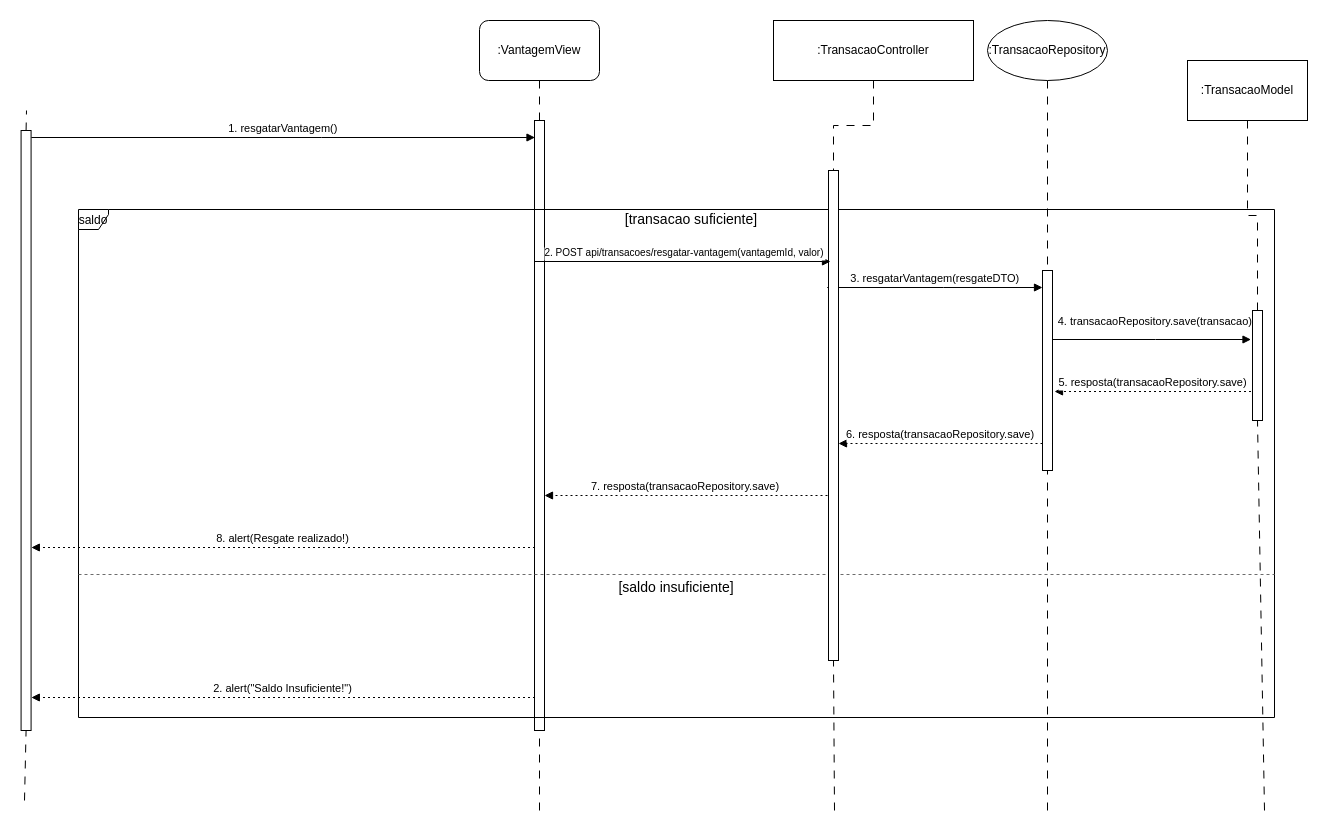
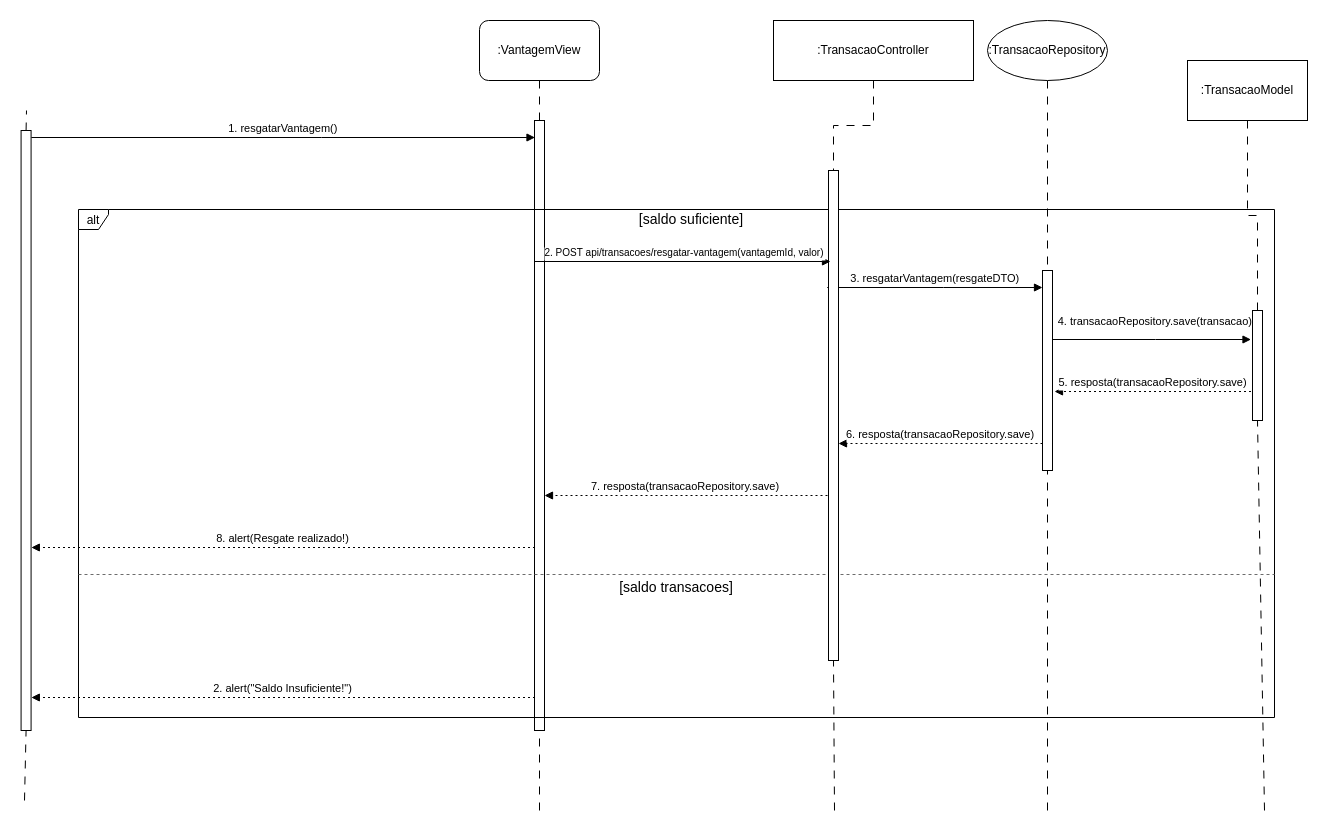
  <mxCell id="0" />
  <mxCell id="1" parent="0" />
  <mxCell id="2" value="1. resgatarVantagem()" style="verticalAlign=bottom;edgeStyle=elbowEdgeStyle;elbow=vertical;curved=0;rounded=0;endArrow=block;" edge="1" parent="1"><mxGeometry relative="1" as="geometry"><Array as="points"><mxPoint x="321" y="137" /></Array><mxPoint x="30.824" y="137" as="sourcePoint" /><mxPoint x="534.5" y="137" as="targetPoint" /></mxGeometry></mxCell>
  <mxCell id="3" value="3. resgatarVantagem(resgateDTO)" style="verticalAlign=bottom;edgeStyle=elbowEdgeStyle;elbow=vertical;curved=0;rounded=0;endArrow=block;" edge="1" parent="1"><mxGeometry relative="1" as="geometry"><Array as="points"><mxPoint x="943" y="287" /></Array><mxPoint x="826.75" y="287" as="sourcePoint" /><mxPoint x="1042" y="287" as="targetPoint" /></mxGeometry></mxCell>
  <mxCell id="4" value="4. transacaoRepository.save(transacao)" style="verticalAlign=bottom;edgeStyle=elbowEdgeStyle;elbow=horizontal;curved=0;rounded=0;endArrow=block;" edge="1" parent="1"><mxGeometry x="0.085" y="9" relative="1" as="geometry"><Array as="points"><mxPoint x="1155" y="339" /></Array><mxPoint x="1041.824" y="339" as="sourcePoint" /><mxPoint x="1250.5" y="339" as="targetPoint" /><mxPoint as="offset" /></mxGeometry></mxCell>
  <mxCell id="5" value="5. resposta(transacaoRepository.save)" style="verticalAlign=bottom;edgeStyle=elbowEdgeStyle;elbow=vertical;curved=0;rounded=0;dashed=1;dashPattern=2 3;endArrow=block;entryX=1.2;entryY=0.605;entryDx=0;entryDy=0;entryPerimeter=0;" edge="1" parent="1" target="21"><mxGeometry relative="1" as="geometry"><Array as="points"><mxPoint x="1158" y="391" /></Array><mxPoint x="1084" y="390" as="targetPoint" /><mxPoint x="1250.5" y="391" as="sourcePoint" /></mxGeometry></mxCell>
  <mxCell id="6" value="6. resposta(transacaoRepository.save)" style="verticalAlign=bottom;edgeStyle=elbowEdgeStyle;elbow=vertical;curved=0;rounded=0;dashed=1;dashPattern=2 3;endArrow=block;" edge="1" parent="1" target="18"><mxGeometry relative="1" as="geometry"><Array as="points"><mxPoint x="946" y="443" /></Array><mxPoint x="1042" y="443" as="sourcePoint" /><mxPoint x="864" y="443" as="targetPoint" /></mxGeometry></mxCell>
  <mxCell id="7" value="7. resposta(transacaoRepository.save)" style="verticalAlign=bottom;edgeStyle=elbowEdgeStyle;elbow=vertical;curved=0;rounded=0;dashed=1;dashPattern=2 3;endArrow=block;" edge="1" parent="1" target="12"><mxGeometry relative="1" as="geometry"><Array as="points"><mxPoint x="693" y="495" /></Array><mxPoint x="827" y="495" as="sourcePoint" /><mxPoint x="534.591" y="495" as="targetPoint" /></mxGeometry></mxCell>
  <mxCell id="8" value="8. alert(Resgate realizado!)" style="verticalAlign=bottom;edgeStyle=elbowEdgeStyle;elbow=vertical;curved=0;rounded=0;dashed=1;dashPattern=2 3;endArrow=block;" edge="1" parent="1"><mxGeometry relative="1" as="geometry"><Array as="points"><mxPoint x="324" y="547" /></Array><mxPoint x="534.5" y="547" as="sourcePoint" /><mxPoint x="30.824" y="547" as="targetPoint" /></mxGeometry></mxCell>
  <mxCell id="9" value="2. alert(&quot;Saldo Insuficiente!&quot;)" style="verticalAlign=bottom;edgeStyle=elbowEdgeStyle;elbow=vertical;curved=0;rounded=0;dashed=1;dashPattern=2 3;endArrow=block;" edge="1" parent="1"><mxGeometry relative="1" as="geometry"><Array as="points"><mxPoint x="324" y="697" /></Array><mxPoint x="534.5" y="697" as="sourcePoint" /><mxPoint x="30.824" y="697" as="targetPoint" /></mxGeometry></mxCell>
  <mxCell id="10" style="edgeStyle=orthogonalEdgeStyle;rounded=0;orthogonalLoop=1;jettySize=auto;html=1;endArrow=none;startFill=0;entryX=0.5;entryY=0;entryDx=0;entryDy=0;dashed=1;dashPattern=8 8;" edge="1" parent="1" source="11" target="12"><mxGeometry relative="1" as="geometry"><mxPoint x="534" y="120" as="targetPoint" /></mxGeometry></mxCell>
  <mxCell id="11" value=":VantagemView" style="whiteSpace=wrap;html=1;rounded=1;" vertex="1" parent="1"><mxGeometry x="479" y="20" width="120" height="60" as="geometry" /></mxCell>
  <mxCell id="12" value="" style="rounded=0;whiteSpace=wrap;html=1;" vertex="1" parent="1"><mxGeometry x="534" y="120" width="10" height="610" as="geometry" /></mxCell>
- <mxCell id="13" value="saldo" style="shape=umlFrame;pointerEvents=0;dropTarget=0;strokeColor=#000000;height=20;width=30" vertex="1" parent="1"><mxGeometry x="78" y="209" width="1196" height="508" as="geometry" /></mxCell>
- <mxCell id="14" value="[transacao suficiente]" style="text;strokeColor=none;fillColor=none;align=center;verticalAlign=middle;whiteSpace=wrap;fontSize=14;" vertex="1" parent="13"><mxGeometry x="30.304" width="1165.696" height="20" as="geometry" /></mxCell>
- <mxCell id="15" value="[saldo insuficiente]" style="shape=line;dashed=1;whiteSpace=wrap;verticalAlign=top;labelPosition=center;verticalLabelPosition=middle;align=center;strokeColor=light-dark(#6C6C6C,#535353);fontSize=14;" vertex="1" parent="13"><mxGeometry y="363" width="1196" height="4" as="geometry" /></mxCell>
+ <mxCell id="13" value="alt" style="shape=umlFrame;pointerEvents=0;dropTarget=0;strokeColor=#000000;height=20;width=30" vertex="1" parent="1"><mxGeometry x="78" y="209" width="1196" height="508" as="geometry" /></mxCell>
+ <mxCell id="14" value="[saldo suficiente]" style="text;strokeColor=none;fillColor=none;align=center;verticalAlign=middle;whiteSpace=wrap;fontSize=14;" vertex="1" parent="13"><mxGeometry x="30.304" width="1165.696" height="20" as="geometry" /></mxCell>
+ <mxCell id="15" value="[saldo transacoes]" style="shape=line;dashed=1;whiteSpace=wrap;verticalAlign=top;labelPosition=center;verticalLabelPosition=middle;align=center;strokeColor=light-dark(#6C6C6C,#535353);fontSize=14;" vertex="1" parent="13"><mxGeometry y="363" width="1196" height="4" as="geometry" /></mxCell>
  <mxCell id="16" style="edgeStyle=orthogonalEdgeStyle;rounded=0;orthogonalLoop=1;jettySize=auto;html=1;endArrow=none;startFill=0;dashed=1;dashPattern=8 8;" edge="1" parent="1" source="17" target="18"><mxGeometry relative="1" as="geometry"><mxPoint x="834" y="170" as="targetPoint" /></mxGeometry></mxCell>
  <mxCell id="17" value=":TransacaoController" style="rounded=0;whiteSpace=wrap;html=1;" vertex="1" parent="1"><mxGeometry x="773" y="20" width="200" height="60" as="geometry" /></mxCell>
  <mxCell id="18" value="" style="rounded=0;whiteSpace=wrap;html=1;" vertex="1" parent="1"><mxGeometry x="828" y="170" width="10" height="490" as="geometry" /></mxCell>
  <mxCell id="19" style="edgeStyle=orthogonalEdgeStyle;rounded=0;orthogonalLoop=1;jettySize=auto;html=1;endArrow=none;startFill=0;dashed=1;dashPattern=8 8;" edge="1" parent="1" source="20" target="21"><mxGeometry relative="1" as="geometry"><mxPoint x="1054" y="140" as="targetPoint" /></mxGeometry></mxCell>
  <mxCell id="20" value=":TransacaoRepository" style="ellipse;whiteSpace=wrap;html=1;" vertex="1" parent="1"><mxGeometry x="987" y="20" width="120" height="60" as="geometry" /></mxCell>
  <mxCell id="21" value="" style="rounded=0;whiteSpace=wrap;html=1;" vertex="1" parent="1"><mxGeometry x="1042" y="270" width="10" height="200" as="geometry" /></mxCell>
  <mxCell id="22" style="edgeStyle=orthogonalEdgeStyle;rounded=0;orthogonalLoop=1;jettySize=auto;html=1;endArrow=none;startFill=0;dashed=1;dashPattern=8 8;" edge="1" parent="1" source="23" target="24"><mxGeometry relative="1" as="geometry"><mxPoint x="1244" y="170" as="targetPoint" /></mxGeometry></mxCell>
  <mxCell id="23" value=":TransacaoModel" style="rounded=0;whiteSpace=wrap;html=1;" vertex="1" parent="1"><mxGeometry x="1187" y="60" width="120" height="60" as="geometry" /></mxCell>
  <mxCell id="24" value="" style="rounded=0;whiteSpace=wrap;html=1;" vertex="1" parent="1"><mxGeometry x="1252" y="310" width="10" height="110" as="geometry" /></mxCell>
  <mxCell id="25" value="" style="endArrow=none;html=1;rounded=0;entryX=0.5;entryY=1;entryDx=0;entryDy=0;dashed=1;dashPattern=8 8;" edge="1" parent="1" target="18"><mxGeometry width="50" height="50" relative="1" as="geometry"><mxPoint x="834" y="810" as="sourcePoint" /><mxPoint x="854" y="620" as="targetPoint" /></mxGeometry></mxCell>
  <mxCell id="26" value="" style="endArrow=none;html=1;rounded=0;entryX=0.5;entryY=1;entryDx=0;entryDy=0;dashed=1;dashPattern=8 8;" edge="1" parent="1" target="12"><mxGeometry width="50" height="50" relative="1" as="geometry"><mxPoint x="539" y="810" as="sourcePoint" /><mxPoint x="904" y="620" as="targetPoint" /></mxGeometry></mxCell>
  <mxCell id="27" value="" style="endArrow=none;html=1;rounded=0;entryX=0.5;entryY=1;entryDx=0;entryDy=0;dashed=1;dashPattern=8 8;" edge="1" parent="1" target="21"><mxGeometry width="50" height="50" relative="1" as="geometry"><mxPoint x="1047" y="810" as="sourcePoint" /><mxPoint x="794" y="550" as="targetPoint" /></mxGeometry></mxCell>
  <mxCell id="28" value="" style="endArrow=none;html=1;rounded=0;entryX=0.5;entryY=1;entryDx=0;entryDy=0;dashed=1;dashPattern=8 8;" edge="1" parent="1" target="24"><mxGeometry width="50" height="50" relative="1" as="geometry"><mxPoint x="1264" y="810" as="sourcePoint" /><mxPoint x="1164" y="500" as="targetPoint" /></mxGeometry></mxCell>
  <mxCell id="29" value="" style="endArrow=none;html=1;rounded=0;exitX=0.5;exitY=0;exitDx=0;exitDy=0;dashed=1;dashPattern=8 8;" edge="1" parent="1"><mxGeometry width="50" height="50" relative="1" as="geometry"><mxPoint x="25.58" y="130" as="sourcePoint" /><mxPoint x="26" y="110" as="targetPoint" /></mxGeometry></mxCell>
  <mxCell id="30" value="" style="rounded=0;whiteSpace=wrap;html=1;" vertex="1" parent="1"><mxGeometry x="20.58" y="130" width="10" height="600" as="geometry" /></mxCell>
  <mxCell id="31" value="" style="endArrow=none;html=1;rounded=0;entryX=0.5;entryY=1;entryDx=0;entryDy=0;dashed=1;dashPattern=8 8;" edge="1" parent="1" target="30"><mxGeometry width="50" height="50" relative="1" as="geometry"><mxPoint x="24" y="800" as="sourcePoint" /><mxPoint x="204" y="700" as="targetPoint" /></mxGeometry></mxCell>
  <mxCell id="32" value="2. POST api/transacoes/resgatar-vantagem(vantagemId, valor)" style="verticalAlign=bottom;edgeStyle=elbowEdgeStyle;elbow=vertical;curved=0;rounded=0;endArrow=block;fontSize=10;exitX=-0.1;exitY=0.239;exitDx=0;exitDy=0;exitPerimeter=0;entryX=0.1;entryY=0.198;entryDx=0;entryDy=0;entryPerimeter=0;" edge="1" parent="1"><mxGeometry x="0.017" relative="1" as="geometry"><Array as="points" /><mxPoint x="534" y="260" as="sourcePoint" /><mxPoint x="830" y="261" as="targetPoint" /><mxPoint as="offset" /></mxGeometry></mxCell>
